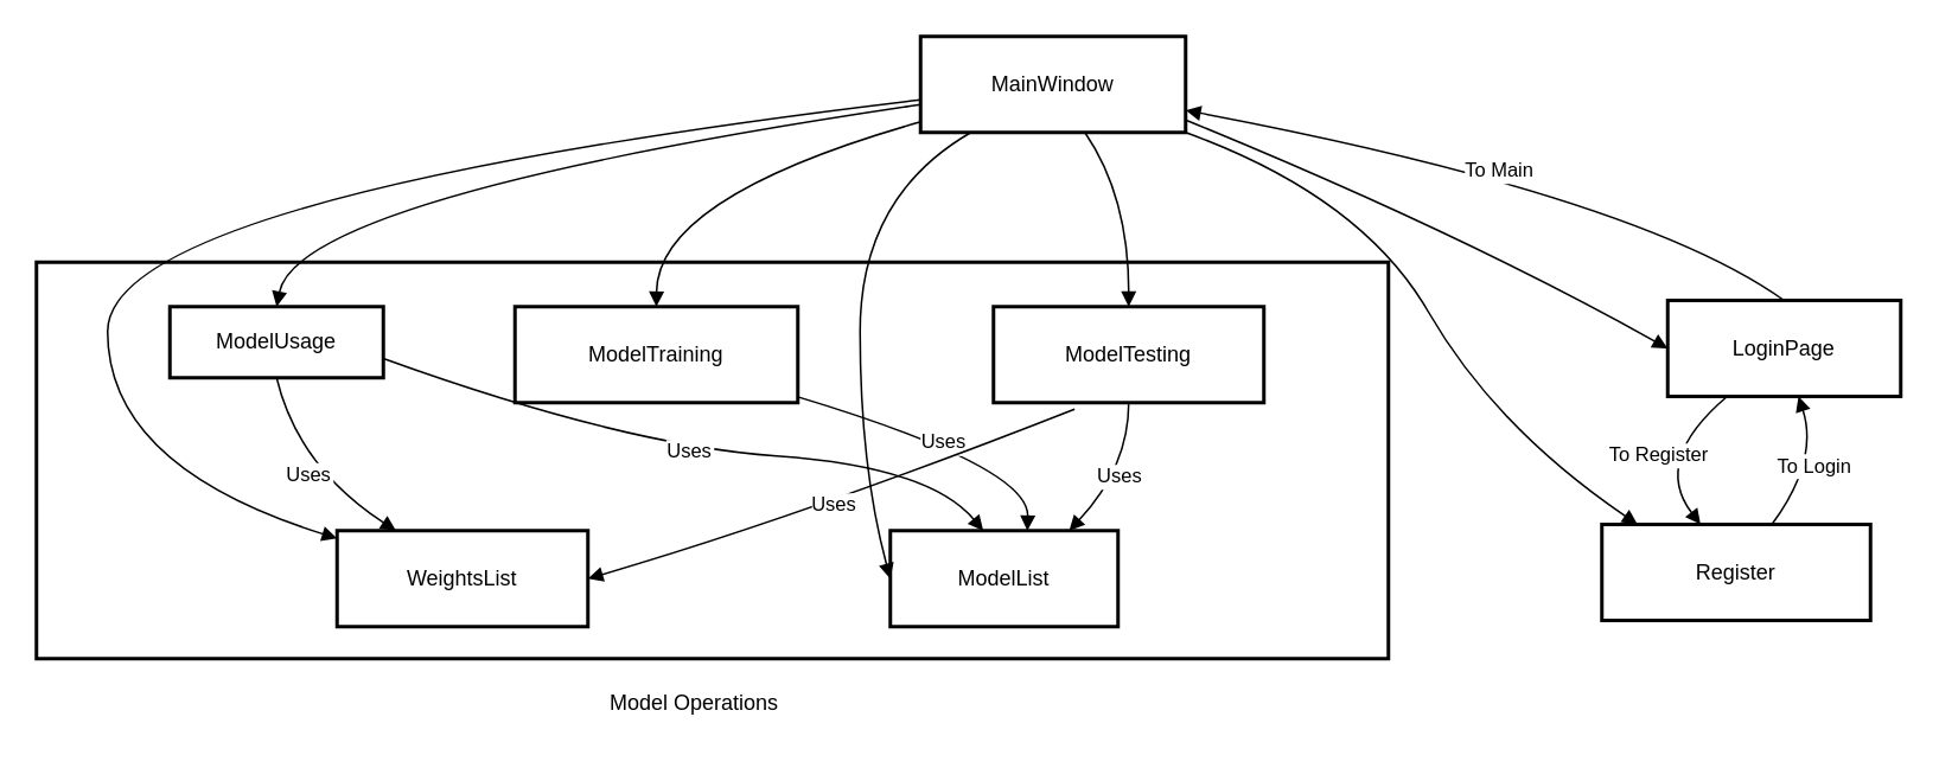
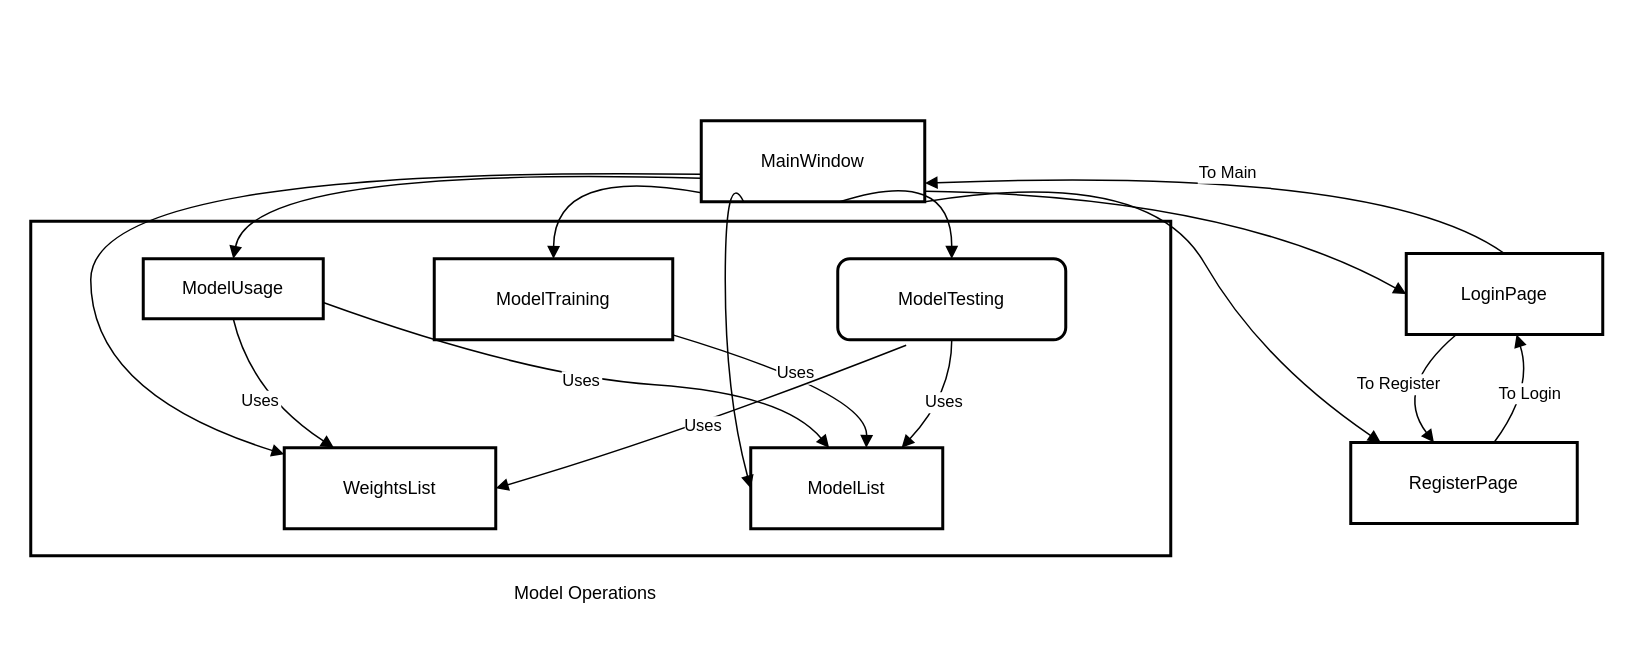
  <mxCell id="0" />
  <mxCell id="1" parent="0" />
  <mxCell id="2" value="" style="whiteSpace=wrap;strokeWidth=2;" vertex="1" parent="1"><mxGeometry x="20" y="147" width="760" height="223" as="geometry" /></mxCell>
- <mxCell id="3" value="MainWindow" style="whiteSpace=wrap;strokeWidth=2;" vertex="1" parent="1"><mxGeometry x="517" y="20" width="149" height="54" as="geometry" /></mxCell>
+ <mxCell id="3" value="MainWindow" style="whiteSpace=wrap;strokeWidth=2;" vertex="1" parent="1"><mxGeometry x="467" y="80" width="149" height="54" as="geometry" /></mxCell>
  <mxCell id="4" value="LoginPage" style="whiteSpace=wrap;strokeWidth=2;" vertex="1" parent="1"><mxGeometry x="937" y="168.5" width="131" height="54" as="geometry" /></mxCell>
- <mxCell id="5" value="Register" style="whiteSpace=wrap;strokeWidth=2;" vertex="1" parent="1"><mxGeometry x="900" y="294.5" width="151" height="54" as="geometry" /></mxCell>
+ <mxCell id="5" value="RegisterPage" style="whiteSpace=wrap;strokeWidth=2;" vertex="1" parent="1"><mxGeometry x="900" y="294.5" width="151" height="54" as="geometry" /></mxCell>
  <mxCell id="6" value="ModelUsage" style="whiteSpace=wrap;strokeWidth=2;" vertex="1" parent="1"><mxGeometry x="95" y="172" width="120" height="40" as="geometry" /></mxCell>
  <mxCell id="7" value="ModelTraining" style="whiteSpace=wrap;strokeWidth=2;" vertex="1" parent="1"><mxGeometry x="289" y="172" width="159" height="54" as="geometry" /></mxCell>
- <mxCell id="8" value="ModelTesting" style="whiteSpace=wrap;strokeWidth=2;" vertex="1" parent="1"><mxGeometry x="558" y="172" width="152" height="54" as="geometry" /></mxCell>
+ <mxCell id="8" value="ModelTesting" style="whiteSpace=wrap;strokeWidth=2;rounded=1;" vertex="1" parent="1"><mxGeometry x="558" y="172" width="152" height="54" as="geometry" /></mxCell>
  <mxCell id="9" value="WeightsList" style="whiteSpace=wrap;strokeWidth=2;" vertex="1" parent="1"><mxGeometry x="189" y="298" width="141" height="54" as="geometry" /></mxCell>
  <mxCell id="10" value="ModelList" style="whiteSpace=wrap;strokeWidth=2;" vertex="1" parent="1"><mxGeometry x="500" y="298" width="128" height="54" as="geometry" /></mxCell>
  <mxCell id="11" value="" style="curved=1;startArrow=none;endArrow=block;exitX=1;exitY=0.87;entryX=0;entryY=0.5;rounded=0;entryDx=0;entryDy=0;" edge="1" parent="1" source="3" target="4"><mxGeometry relative="1" as="geometry"><Array as="points"><mxPoint x="820" y="130" /></Array></mxGeometry></mxCell>
  <mxCell id="12" value="" style="curved=1;startArrow=none;endArrow=block;exitX=1;exitY=1;entryX=0.14;entryY=0.01;rounded=0;" edge="1" parent="1" source="3" target="5"><mxGeometry relative="1" as="geometry"><Array as="points"><mxPoint x="765" y="110" /><mxPoint x="840" y="240" /></Array></mxGeometry></mxCell>
  <mxCell id="13" value="" style="curved=1;startArrow=none;endArrow=block;exitX=0;exitY=0.71;entryX=0.5;entryY=-0.01;rounded=0;" edge="1" parent="1" source="3" target="6"><mxGeometry relative="1" as="geometry"><Array as="points"><mxPoint x="167" y="110" /></Array></mxGeometry></mxCell>
  <mxCell id="14" value="" style="curved=1;startArrow=none;endArrow=block;exitX=0;exitY=0.89;entryX=0.5;entryY=-0.01;rounded=0;" edge="1" parent="1" source="3" target="7"><mxGeometry relative="1" as="geometry"><Array as="points"><mxPoint x="369" y="110" /></Array></mxGeometry></mxCell>
  <mxCell id="15" value="" style="curved=1;startArrow=none;endArrow=block;exitX=0.62;exitY=1;entryX=0.5;entryY=-0.01;rounded=0;" edge="1" parent="1" source="3" target="8"><mxGeometry relative="1" as="geometry"><Array as="points"><mxPoint x="634" y="110" /></Array></mxGeometry></mxCell>
  <mxCell id="16" value="" style="curved=1;startArrow=none;endArrow=block;exitX=0;exitY=0.66;entryX=0;entryY=0.08;rounded=0;" edge="1" parent="1" source="3" target="9"><mxGeometry relative="1" as="geometry"><Array as="points"><mxPoint x="60" y="110" /><mxPoint x="60" y="262" /></Array></mxGeometry></mxCell>
  <mxCell id="17" value="" style="curved=1;startArrow=none;endArrow=block;exitX=0.19;exitY=1;entryX=0;entryY=0.5;rounded=0;entryDx=0;entryDy=0;" edge="1" parent="1" source="3" target="10"><mxGeometry relative="1" as="geometry"><Array as="points"><mxPoint x="483" y="110" /><mxPoint x="483" y="262" /></Array></mxGeometry></mxCell>
  <mxCell id="18" value="To Register" style="curved=1;startArrow=none;endArrow=block;exitX=0.26;exitY=0.99;entryX=0.37;entryY=0.01;rounded=0;" edge="1" parent="1" source="4" target="5"><mxGeometry relative="1" as="geometry"><Array as="points"><mxPoint x="928" y="258.5" /></Array></mxGeometry></mxCell>
  <mxCell id="19" value="To Main" style="curved=1;startArrow=none;endArrow=block;exitX=0.5;exitY=-0.01;entryX=1;entryY=0.77;rounded=0;" edge="1" parent="1" source="4" target="3"><mxGeometry relative="1" as="geometry"><Array as="points"><mxPoint x="921" y="110" /></Array></mxGeometry></mxCell>
  <mxCell id="20" value="To Login" style="curved=1;startArrow=none;endArrow=block;exitX=0.63;exitY=0.01;entryX=0.56;entryY=0.99;rounded=0;" edge="1" parent="1" source="5" target="4"><mxGeometry relative="1" as="geometry"><Array as="points"><mxPoint x="1022" y="258.5" /></Array></mxGeometry></mxCell>
  <mxCell id="21" value="Uses" style="curved=1;startArrow=none;endArrow=block;exitX=0.5;exitY=0.99;entryX=0.24;entryY=0.01;rounded=0;" edge="1" parent="1" source="6" target="9"><mxGeometry relative="1" as="geometry"><Array as="points"><mxPoint x="167" y="262" /></Array></mxGeometry></mxCell>
  <mxCell id="22" value="Uses" style="curved=1;startArrow=none;endArrow=block;exitX=1;exitY=0.73;entryX=0.41;entryY=0.01;rounded=0;" edge="1" parent="1" source="6" target="10"><mxGeometry relative="1" as="geometry"><Array as="points"><mxPoint x="350" y="250" /><mxPoint x="522" y="262" /></Array></mxGeometry></mxCell>
  <mxCell id="23" value="Uses" style="curved=1;startArrow=none;endArrow=block;exitX=1;exitY=0.94;entryX=0.6;entryY=0.01;rounded=0;" edge="1" parent="1" source="7" target="10"><mxGeometry relative="1" as="geometry"><Array as="points"><mxPoint x="578" y="262" /></Array></mxGeometry></mxCell>
  <mxCell id="24" value="Uses" style="curved=1;startArrow=none;endArrow=block;exitX=0.3;exitY=1.068;entryX=1;entryY=0.5;rounded=0;exitDx=0;exitDy=0;exitPerimeter=0;entryDx=0;entryDy=0;" edge="1" parent="1" source="8" target="9"><mxGeometry relative="1" as="geometry"><Array as="points"><mxPoint x="450" y="290" /></Array></mxGeometry></mxCell>
  <mxCell id="25" value="Uses" style="curved=1;startArrow=none;endArrow=block;exitX=0.5;exitY=0.99;entryX=0.78;entryY=0.01;rounded=0;" edge="1" parent="1" source="8" target="10"><mxGeometry relative="1" as="geometry"><Array as="points"><mxPoint x="634" y="262" /></Array></mxGeometry></mxCell>
  <mxCell id="26" value="Model Operations" style="text;html=1;align=center;verticalAlign=middle;whiteSpace=wrap;rounded=0;" vertex="1" parent="1"><mxGeometry x="330" y="380" width="120" height="30" as="geometry" /></mxCell>
